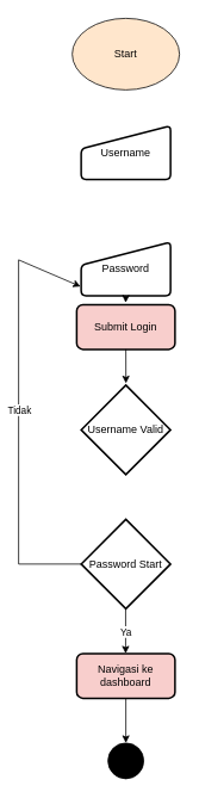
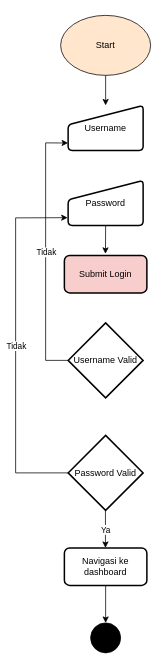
  <mxCell id="0" />
  <mxCell id="1" parent="0" />
  <mxCell id="2" value="Start" style="ellipse;whiteSpace=wrap;html=1;fillColor=#ffe6cc;" vertex="1" parent="1"><mxGeometry x="80" y="20" width="120" height="80" as="geometry" /></mxCell>
  <mxCell id="3" value="Username" style="html=1;strokeWidth=2;shape=manualInput;whiteSpace=wrap;rounded=1;size=26;arcSize=11;" vertex="1" parent="1"><mxGeometry x="90" y="140" width="100" height="60" as="geometry" /></mxCell>
- <mxCell id="4" value="Password" style="html=1;strokeWidth=2;shape=manualInput;whiteSpace=wrap;rounded=1;size=26;arcSize=11;" vertex="1" parent="1"><mxGeometry x="90" y="270" width="100" height="60" as="geometry" /></mxCell>
+ <mxCell id="4" value="Password" style="html=1;strokeWidth=2;shape=manualInput;whiteSpace=wrap;rounded=1;size=26;arcSize=11;" vertex="1" parent="1"><mxGeometry x="90" y="240" width="100" height="60" as="geometry" /></mxCell>
  <mxCell id="5" value="Submit Login" style="rounded=1;whiteSpace=wrap;html=1;absoluteArcSize=1;arcSize=14;strokeWidth=2;fillColor=#f8cecc;" vertex="1" parent="1"><mxGeometry x="85" y="340" width="110" height="50" as="geometry" /></mxCell>
  <mxCell id="6" value="Username Valid" style="strokeWidth=2;html=1;shape=mxgraph.flowchart.decision;whiteSpace=wrap;" vertex="1" parent="1"><mxGeometry x="90" y="430" width="100" height="100" as="geometry" /></mxCell>
- <mxCell id="7" value="Password Start" style="strokeWidth=2;html=1;shape=mxgraph.flowchart.decision;whiteSpace=wrap;" vertex="1" parent="1"><mxGeometry x="90" y="580" width="100" height="100" as="geometry" /></mxCell>
- <mxCell id="8" value="Navigasi ke dashboard" style="rounded=1;whiteSpace=wrap;html=1;absoluteArcSize=1;arcSize=14;strokeWidth=2;fillColor=#f8cecc;" vertex="1" parent="1"><mxGeometry x="85" y="730" width="110" height="50" as="geometry" /></mxCell>
+ <mxCell id="7" value="Password Valid" style="strokeWidth=2;html=1;shape=mxgraph.flowchart.decision;whiteSpace=wrap;" vertex="1" parent="1"><mxGeometry x="90" y="580" width="100" height="100" as="geometry" /></mxCell>
+ <mxCell id="8" value="Navigasi ke dashboard" style="rounded=1;whiteSpace=wrap;html=1;absoluteArcSize=1;arcSize=14;strokeWidth=2;" vertex="1" parent="1"><mxGeometry x="85" y="730" width="110" height="50" as="geometry" /></mxCell>
  <mxCell id="9" value="" style="verticalLabelPosition=bottom;verticalAlign=top;html=1;shape=mxgraph.flowchart.on-page_reference;fillColor=#000000;" vertex="1" parent="1"><mxGeometry x="120" y="830" width="40" height="40" as="geometry" /></mxCell>
  <mxCell id="10" value="" style="endArrow=classic;html=1;rounded=0;exitX=0.5;exitY=1;exitDx=0;exitDy=0;entryX=0.498;entryY=-0.043;entryDx=0;entryDy=0;entryPerimeter=0;" edge="1" parent="1" source="4" target="5"><mxGeometry width="50" height="50" relative="1" as="geometry"><mxPoint x="130" y="300" as="sourcePoint" /><mxPoint x="180" y="250" as="targetPoint" /></mxGeometry></mxCell>
- <mxCell id="12" value="" style="endArrow=classic;html=1;rounded=0;exitX=0.5;exitY=1;exitDx=0;exitDy=0;entryX=0.501;entryY=-0.02;entryDx=0;entryDy=0;entryPerimeter=0;" edge="1" parent="1" source="5" target="6"><mxGeometry width="50" height="50" relative="1" as="geometry"><mxPoint x="120" y="450" as="sourcePoint" /><mxPoint x="170" y="400" as="targetPoint" /></mxGeometry></mxCell>
+ <mxCell id="11" value="" style="endArrow=classic;html=1;rounded=0;exitX=0.5;exitY=1;exitDx=0;exitDy=0;" edge="1" parent="1" source="2" target="3"><mxGeometry width="50" height="50" relative="1" as="geometry"><mxPoint x="120" y="190" as="sourcePoint" /><mxPoint x="170" y="140" as="targetPoint" /></mxGeometry></mxCell>
+ <mxCell id="13" value="" style="endArrow=classic;html=1;rounded=0;exitX=0;exitY=0.5;exitDx=0;exitDy=0;exitPerimeter=0;entryX=-0.001;entryY=0.836;entryDx=0;entryDy=0;entryPerimeter=0;" edge="1" parent="1" source="6" target="3"><mxGeometry relative="1" as="geometry"><mxPoint x="100" y="530" as="sourcePoint" /><mxPoint x="70" y="240" as="targetPoint" /><Array as="points"><mxPoint x="60" y="480" /><mxPoint x="60" y="190" /></Array></mxGeometry></mxCell>
+ <mxCell id="14" value="Tidak" style="edgeLabel;resizable=0;html=1;align=center;verticalAlign=middle;fillColor=#000000;" connectable="0" vertex="1" parent="13"><mxGeometry relative="1" as="geometry" /></mxCell>
  <mxCell id="15" value="" style="endArrow=classic;html=1;rounded=0;exitX=0;exitY=0.5;exitDx=0;exitDy=0;exitPerimeter=0;entryX=-0.007;entryY=0.829;entryDx=0;entryDy=0;entryPerimeter=0;" edge="1" parent="1" source="7" target="4"><mxGeometry relative="1" as="geometry"><mxPoint x="90" y="610" as="sourcePoint" /><mxPoint x="89.9" y="320.16" as="targetPoint" /><Array as="points"><mxPoint x="20" y="630" /><mxPoint x="20" y="290" /></Array></mxGeometry></mxCell>
  <mxCell id="16" value="Tidak" style="edgeLabel;resizable=0;html=1;align=center;verticalAlign=middle;fillColor=#000000;" connectable="0" vertex="1" parent="15"><mxGeometry relative="1" as="geometry" /></mxCell>
  <mxCell id="17" value="" style="endArrow=classic;html=1;rounded=0;entryX=0.5;entryY=0;entryDx=0;entryDy=0;entryPerimeter=0;" edge="1" parent="1"><mxGeometry relative="1" as="geometry"><mxPoint x="139.76" y="680" as="sourcePoint" /><mxPoint x="139.76" y="730" as="targetPoint" /><Array as="points"><mxPoint x="139.76" y="700" /></Array></mxGeometry></mxCell>
  <mxCell id="18" value="Ya" style="edgeLabel;resizable=0;html=1;align=center;verticalAlign=middle;fillColor=#000000;" connectable="0" vertex="1" parent="17"><mxGeometry relative="1" as="geometry" /></mxCell>
  <mxCell id="19" value="" style="endArrow=classic;html=1;rounded=0;exitX=0.5;exitY=1;exitDx=0;exitDy=0;entryX=0.5;entryY=0;entryDx=0;entryDy=0;entryPerimeter=0;" edge="1" parent="1" source="8" target="9"><mxGeometry width="50" height="50" relative="1" as="geometry"><mxPoint x="90" y="810" as="sourcePoint" /><mxPoint x="140" y="760" as="targetPoint" /></mxGeometry></mxCell>
